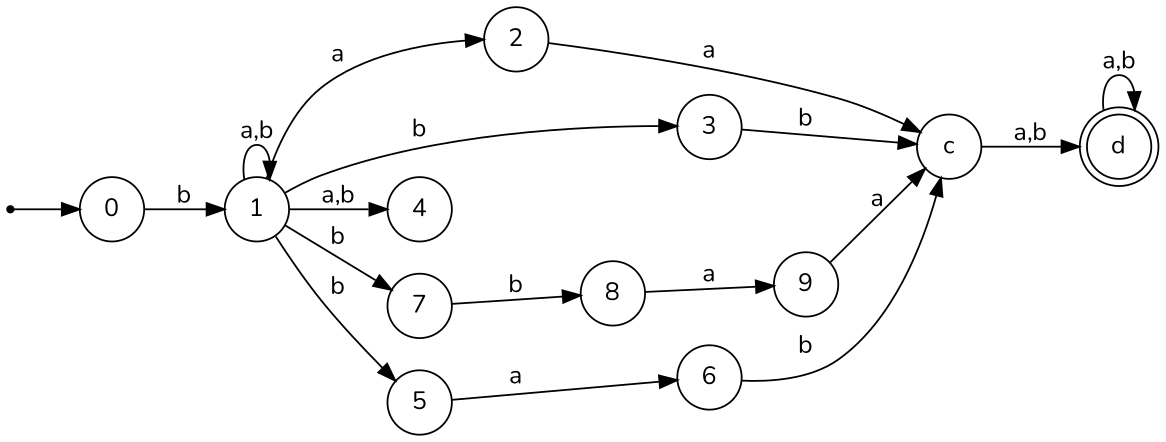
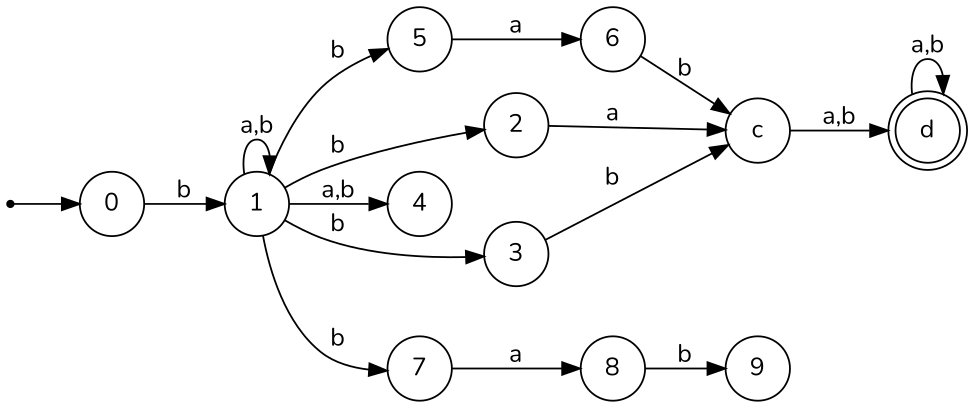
  digraph {
    fontname=Nunito
    rankdir=LR
    node [fontname=Nunito shape=circle]
    edge [fontname=Nunito]
    start [shape=point]
    0
    1
    d [shape=doublecircle]
    2
    3
    4
    7
    5
    c
    8
    6
    9
    start -> 0
    0 -> 1 [label=b]
    1 -> 1 [label="a,b"]
-   1 -> 2 [label=a]
+   1 -> 2 [label=b]
    1 -> 3 [label=b]
    1 -> 4 [label="a,b"]
    1 -> 7 [label=b]
    1 -> 5 [label=b]
    d -> d [label="a,b"]
    2 -> c [label=a]
    3 -> c [label=b]
-   7 -> 8 [label=b]
+   7 -> 8 [label=a]
    5 -> 6 [label=a]
    c -> d [label="a,b"]
-   8 -> 9 [label=a]
+   8 -> 9 [label=b]
    6 -> c [label=b]
-   9 -> c [label=a]
  }
